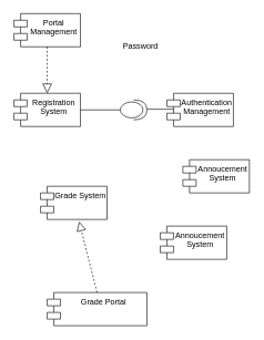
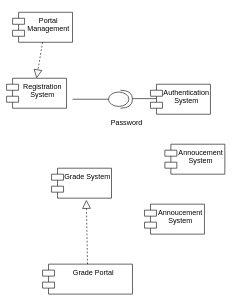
  <mxCell id="0" />
  <mxCell id="1" parent="0" />
- <mxCell id="2" value="Registration&lt;div&gt;System&lt;/div&gt;" style="shape=module;align=left;spacingLeft=20;align=center;verticalAlign=top;whiteSpace=wrap;html=1;" vertex="1" parent="1"><mxGeometry x="20" y="140" width="100" height="50" as="geometry" /></mxCell>
- <mxCell id="3" value="Authentication&lt;div&gt;Management&lt;/div&gt;" style="shape=module;align=left;spacingLeft=20;align=center;verticalAlign=top;whiteSpace=wrap;html=1;" vertex="1" parent="1"><mxGeometry x="250" y="140" width="100" height="50" as="geometry" /></mxCell>
+ <mxCell id="2" value="Registration&lt;div&gt;System&lt;/div&gt;" style="shape=module;align=left;spacingLeft=20;align=center;verticalAlign=top;whiteSpace=wrap;html=1;" vertex="1" parent="1"><mxGeometry x="10" y="130" width="100" height="50" as="geometry" /></mxCell>
+ <mxCell id="3" value="Authentication&lt;div&gt;System&lt;/div&gt;" style="shape=module;align=left;spacingLeft=20;align=center;verticalAlign=top;whiteSpace=wrap;html=1;" vertex="1" parent="1"><mxGeometry x="250" y="140" width="100" height="50" as="geometry" /></mxCell>
  <mxCell id="4" value="Annoucement System" style="shape=module;align=left;spacingLeft=20;align=center;verticalAlign=top;whiteSpace=wrap;html=1;" vertex="1" parent="1"><mxGeometry x="240" y="340" width="100" height="50" as="geometry" /></mxCell>
- <mxCell id="5" value="Grade System" style="shape=module;align=left;spacingLeft=20;align=center;verticalAlign=top;whiteSpace=wrap;html=1;" vertex="1" parent="1"><mxGeometry x="60" y="280" width="100" height="50" as="geometry" /></mxCell>
+ <mxCell id="5" value="Grade System" style="shape=module;align=left;spacingLeft=20;align=center;verticalAlign=top;whiteSpace=wrap;html=1;" vertex="1" parent="1"><mxGeometry x="85" y="280" width="100" height="50" as="geometry" /></mxCell>
  <mxCell id="6" value="Annoucement System" style="shape=module;align=left;spacingLeft=20;align=center;verticalAlign=top;whiteSpace=wrap;html=1;" vertex="1" parent="1"><mxGeometry x="274" y="240" width="100" height="50" as="geometry" /></mxCell>
  <mxCell id="7" value="Grade Portal" style="shape=module;align=left;spacingLeft=20;align=center;verticalAlign=top;whiteSpace=wrap;html=1;" vertex="1" parent="1"><mxGeometry x="70" y="440" width="150" height="50" as="geometry" /></mxCell>
  <mxCell id="8" value="" style="shape=providedRequiredInterface;html=1;verticalLabelPosition=bottom;sketch=0;" vertex="1" parent="1"><mxGeometry x="180" y="150" width="40" height="30" as="geometry" /></mxCell>
- <mxCell id="9" value="Password" style="text;html=1;align=center;verticalAlign=middle;resizable=0;points=[];autosize=1;strokeColor=none;fillColor=none;" vertex="1" parent="1"><mxGeometry x="170" y="55" width="80" height="30" as="geometry" /></mxCell>
+ <mxCell id="9" value="Password" style="text;html=1;align=center;verticalAlign=middle;resizable=0;points=[];autosize=1;strokeColor=none;fillColor=none;" vertex="1" parent="1"><mxGeometry x="170" y="190" width="80" height="30" as="geometry" /></mxCell>
  <mxCell id="10" value="" style="line;strokeWidth=1;fillColor=none;align=left;verticalAlign=middle;spacingTop=-1;spacingLeft=3;spacingRight=3;rotatable=0;labelPosition=right;points=[];portConstraint=eastwest;strokeColor=inherit;" vertex="1" parent="1"><mxGeometry x="220" y="160" width="40" height="8" as="geometry" /></mxCell>
  <mxCell id="11" value="" style="line;strokeWidth=1;fillColor=none;align=left;verticalAlign=middle;spacingTop=-1;spacingLeft=3;spacingRight=3;rotatable=0;labelPosition=right;points=[];portConstraint=eastwest;strokeColor=inherit;" vertex="1" parent="1"><mxGeometry x="120" y="161" width="60" height="8" as="geometry" /></mxCell>
  <mxCell id="12" value="" style="endArrow=block;dashed=1;endFill=0;endSize=12;html=1;rounded=0;entryX=0.58;entryY=1.06;entryDx=0;entryDy=0;entryPerimeter=0;exitX=0.5;exitY=0;exitDx=0;exitDy=0;" edge="1" parent="1" source="7" target="5"><mxGeometry width="160" relative="1" as="geometry"><mxPoint x="120" y="450" as="sourcePoint" /><mxPoint x="280" y="459" as="targetPoint" /></mxGeometry></mxCell>
  <mxCell id="13" value="Portal Management" style="shape=module;align=left;spacingLeft=20;align=center;verticalAlign=top;whiteSpace=wrap;html=1;" vertex="1" parent="1"><mxGeometry x="20" y="20" width="100" height="50" as="geometry" /></mxCell>
  <mxCell id="14" value="" style="endArrow=block;dashed=1;endFill=0;endSize=12;html=1;rounded=0;entryX=0.5;entryY=0;entryDx=0;entryDy=0;exitX=0.5;exitY=1;exitDx=0;exitDy=0;" edge="1" parent="1" source="13" target="2"><mxGeometry width="160" relative="1" as="geometry"><mxPoint x="-38" y="246" as="sourcePoint" /><mxPoint x="-40" y="120" as="targetPoint" /></mxGeometry></mxCell>
